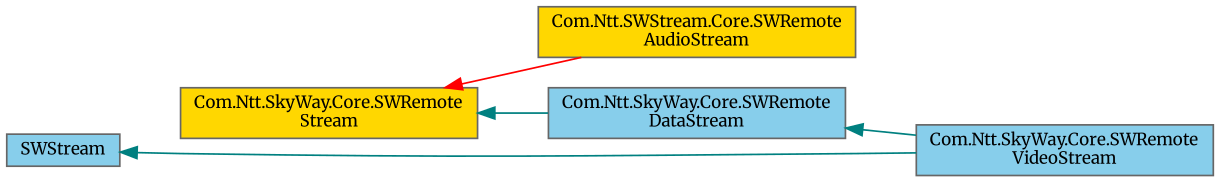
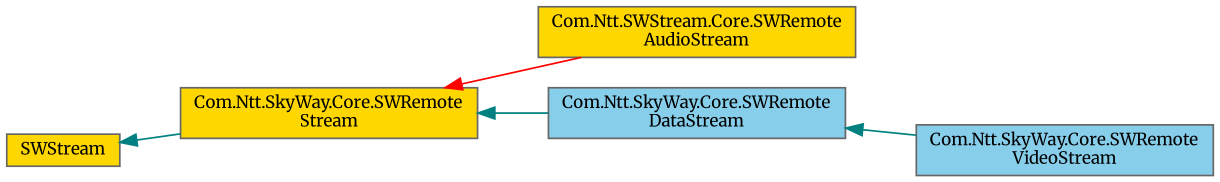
  digraph {
    fontname=Merriweather
    rankdir=LR
    node [color=gray40 fillcolor=skyblue fontname=Merriweather fontsize=10 shape=box style=filled]
    edge [color=teal dir=back fontname=Merriweather fontsize=10 labelfontname=Helvetica labelfontsize=10 style=solid]
    n1 [fillcolor=gold fontcolor=black height=0.2 label="Com.Ntt.SkyWay.Core.SWRemote\lStream" width=0.4]
    n2 [fillcolor=gold height=0.2 label="Com.Ntt.SWStream.Core.SWRemote\lAudioStream" width=0.4]
    n3 [height=0.2 label="Com.Ntt.SkyWay.Core.SWRemote\lDataStream" width=0.4]
    n4 [height=0.2 label="Com.Ntt.SkyWay.Core.SWRemote\lVideoStream" width=0.4]
-   n5 [height=0.2 label=SWStream width=0.4]
+   n5 [fillcolor=gold height=0.2 label=SWStream width=0.4]
    n1 -> n2 [color=red]
    n1 -> n3
    n3 -> n4
-   n5 -> n4
+   n5 -> n1
  }
